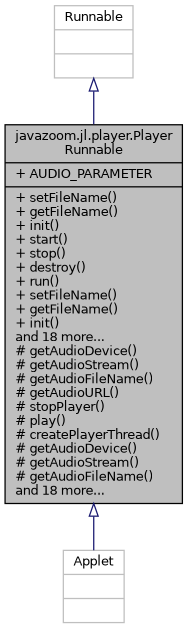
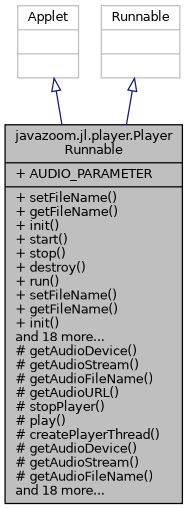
  digraph {
    node [color=grey75 fillcolor=white fontname=Helvetica fontsize=10 shape=record style=filled]
    edge [arrowtail=onormal color=midnightblue dir=back fontname=Helvetica fontsize=10 labelfontname=Helvetica labelfontsize=10 style=solid]
    n1 [color=black fillcolor=grey75 fontcolor=black height=0.2 label="{javazoom.jl.player.Player\lRunnable\n|+ AUDIO_PARAMETER\l|+ setFileName()\l+ getFileName()\l+ init()\l+ start()\l+ stop()\l+ destroy()\l+ run()\l+ setFileName()\l+ getFileName()\l+ init()\land 18 more...\l# getAudioDevice()\l# getAudioStream()\l# getAudioFileName()\l# getAudioURL()\l# stopPlayer()\l# play()\l# createPlayerThread()\l# getAudioDevice()\l# getAudioStream()\l# getAudioFileName()\land 18 more...\l}" width=0.4]
    n2 [height=0.2 label="{Applet\n||}" width=0.4]
    n3 [height=0.2 label="{Runnable\n||}" width=0.4]
-   n1 -> n2
+   n2 -> n1
    n3 -> n1
  }
